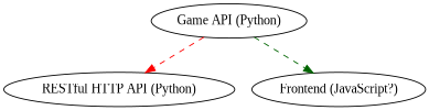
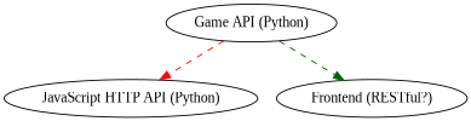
  digraph {
    fontname="Liberation Serif"
    node [fontname="Liberation Serif"]
    edge [fontname="Liberation Serif" style=dashed]
    "Game API (Python)"
-   "RESTful HTTP API (Python)"
-   "Frontend (JavaScript?)"
+   "RESTful HTTP API (Python)" [label="JavaScript HTTP API (Python)"]
+   "Frontend (JavaScript?)" [label="Frontend (RESTful?)"]
    "Game API (Python)" -> "RESTful HTTP API (Python)" [color=red]
    "Game API (Python)" -> "Frontend (JavaScript?)" [color=darkgreen]
  }
